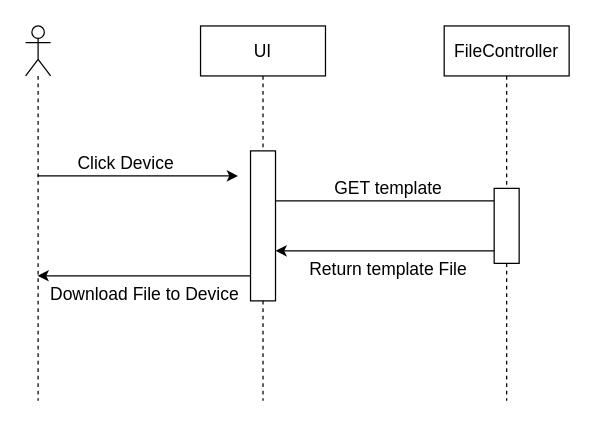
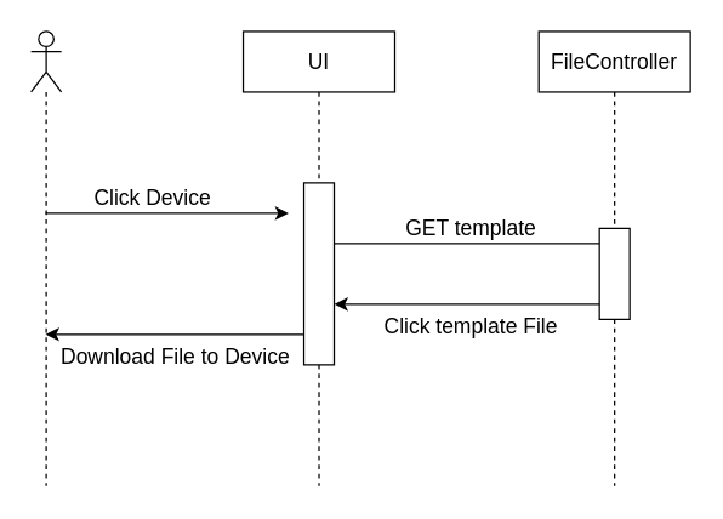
  <mxCell id="0" />
  <mxCell id="1" parent="0" />
  <mxCell id="2" style="edgeStyle=orthogonalEdgeStyle;rounded=0;orthogonalLoop=1;jettySize=auto;html=1;fontSize=14;" parent="1" source="3" edge="1"><mxGeometry relative="1" as="geometry"><mxPoint x="190" y="140" as="targetPoint" /><Array as="points"><mxPoint x="120" y="140" /><mxPoint x="120" y="140" /></Array></mxGeometry></mxCell>
  <mxCell id="3" value="" style="shape=umlLifeline;participant=umlActor;perimeter=lifelinePerimeter;whiteSpace=wrap;html=1;container=1;collapsible=0;recursiveResize=0;verticalAlign=top;spacingTop=36;outlineConnect=0;fontSize=14;" parent="1" vertex="1"><mxGeometry x="20" y="20" width="20" height="300" as="geometry" /></mxCell>
  <mxCell id="4" style="edgeStyle=orthogonalEdgeStyle;rounded=0;orthogonalLoop=1;jettySize=auto;html=1;fontSize=14;" parent="1" source="6" target="9" edge="1"><mxGeometry relative="1" as="geometry"><Array as="points"><mxPoint x="300" y="160" /><mxPoint x="300" y="160" /></Array></mxGeometry></mxCell>
  <mxCell id="5" style="edgeStyle=orthogonalEdgeStyle;rounded=0;orthogonalLoop=1;jettySize=auto;html=1;fontSize=14;" parent="1" source="6" target="3" edge="1"><mxGeometry relative="1" as="geometry"><Array as="points"><mxPoint x="120" y="220" /><mxPoint x="120" y="220" /></Array></mxGeometry></mxCell>
  <mxCell id="6" value="UI" style="shape=umlLifeline;perimeter=lifelinePerimeter;whiteSpace=wrap;html=1;container=1;collapsible=0;recursiveResize=0;outlineConnect=0;fontSize=14;" parent="1" vertex="1"><mxGeometry x="160" y="20" width="100" height="300" as="geometry" /></mxCell>
  <mxCell id="7" value="" style="verticalLabelPosition=bottom;verticalAlign=top;html=1;shape=mxgraph.basic.rect;fillColor2=none;strokeWidth=1;size=20;indent=5;fontSize=14;" parent="6" vertex="1"><mxGeometry x="40" y="100" width="20" height="120" as="geometry" /></mxCell>
  <mxCell id="8" style="edgeStyle=orthogonalEdgeStyle;rounded=0;orthogonalLoop=1;jettySize=auto;html=1;fontSize=14;" parent="1" source="9" target="7" edge="1"><mxGeometry relative="1" as="geometry"><Array as="points"><mxPoint x="250" y="200" /><mxPoint x="250" y="200" /></Array></mxGeometry></mxCell>
  <mxCell id="9" value="FileController" style="shape=umlLifeline;perimeter=lifelinePerimeter;whiteSpace=wrap;html=1;container=1;collapsible=0;recursiveResize=0;outlineConnect=0;fontSize=14;" parent="1" vertex="1"><mxGeometry x="355" y="20" width="100" height="300" as="geometry" /></mxCell>
  <mxCell id="10" value="" style="verticalLabelPosition=bottom;verticalAlign=top;html=1;shape=mxgraph.basic.rect;fillColor2=none;strokeWidth=1;size=20;indent=5;fontSize=14;" parent="9" vertex="1"><mxGeometry x="40" y="130" width="20" height="60" as="geometry" /></mxCell>
  <mxCell id="11" value="Click Device" style="text;html=1;align=center;verticalAlign=middle;resizable=0;points=[];autosize=1;strokeColor=none;fillColor=none;fontSize=14;" parent="1" vertex="1"><mxGeometry x="40" y="115" width="120" height="30" as="geometry" /></mxCell>
  <mxCell id="12" value="GET template" style="text;html=1;align=center;verticalAlign=middle;resizable=0;points=[];autosize=1;strokeColor=none;fillColor=none;fontSize=14;" parent="1" vertex="1"><mxGeometry x="250" y="135" width="120" height="30" as="geometry" /></mxCell>
- <mxCell id="13" value="Return template File" style="text;html=1;align=center;verticalAlign=middle;resizable=0;points=[];autosize=1;strokeColor=none;fillColor=none;fontSize=14;" parent="1" vertex="1"><mxGeometry x="235" y="200" width="150" height="30" as="geometry" /></mxCell>
+ <mxCell id="13" value="Click template File" style="text;html=1;align=center;verticalAlign=middle;resizable=0;points=[];autosize=1;strokeColor=none;fillColor=none;fontSize=14;" parent="1" vertex="1"><mxGeometry x="235" y="200" width="150" height="30" as="geometry" /></mxCell>
  <mxCell id="14" value="Download File to Device" style="text;html=1;align=center;verticalAlign=middle;resizable=0;points=[];autosize=1;strokeColor=none;fillColor=none;fontSize=14;" parent="1" vertex="1"><mxGeometry x="30" y="220" width="170" height="30" as="geometry" /></mxCell>
